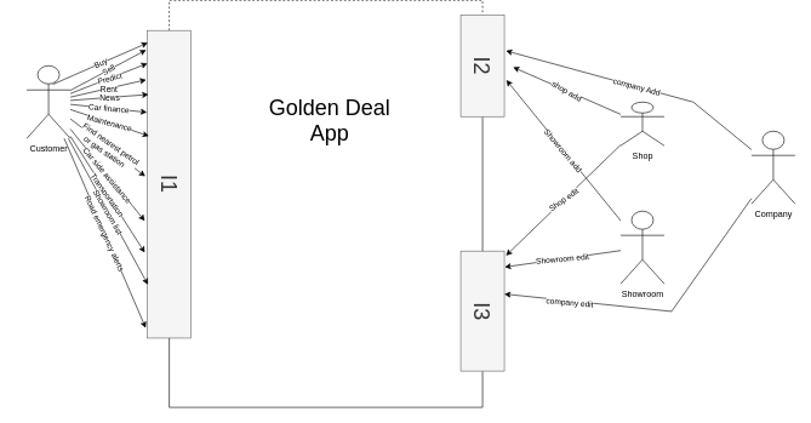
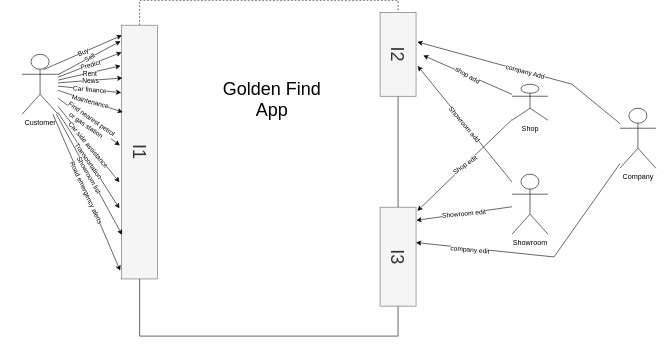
  <mxCell id="0" />
  <mxCell id="1" parent="0" />
  <mxCell id="2" style="edgeStyle=orthogonalEdgeStyle;rounded=0;orthogonalLoop=1;jettySize=auto;html=1;exitX=0;exitY=0.5;exitDx=0;exitDy=0;entryX=0;entryY=0.5;entryDx=0;entryDy=0;endArrow=none;endFill=0;dashed=1;" parent="1" source="3" target="7" edge="1"><mxGeometry relative="1" as="geometry" /></mxCell>
  <mxCell id="3" value="&lt;font style=&quot;font-size: 30px;&quot;&gt;I1&lt;/font&gt;" style="rounded=0;whiteSpace=wrap;html=1;rotation=90;fillColor=#f5f5f5;fontColor=#333333;strokeColor=#666666;" parent="1" vertex="1"><mxGeometry x="20.41" y="183.1" width="423.17" height="60" as="geometry" /></mxCell>
  <mxCell id="4" style="edgeStyle=orthogonalEdgeStyle;rounded=0;orthogonalLoop=1;jettySize=auto;html=1;exitX=1;exitY=0.5;exitDx=0;exitDy=0;entryX=1;entryY=0.5;entryDx=0;entryDy=0;endArrow=none;endFill=0;" parent="1" source="5" target="3" edge="1"><mxGeometry relative="1" as="geometry"><Array as="points"><mxPoint x="663" y="520" /><mxPoint x="232" y="520" /></Array></mxGeometry></mxCell>
  <mxCell id="5" value="&lt;font style=&quot;font-size: 30px;&quot;&gt;I3&lt;/font&gt;" style="rounded=0;whiteSpace=wrap;html=1;rotation=90;fillColor=#f5f5f5;fontColor=#333333;strokeColor=#666666;" parent="1" vertex="1"><mxGeometry x="580.5" y="357.5" width="165" height="60" as="geometry" /></mxCell>
  <mxCell id="6" style="edgeStyle=orthogonalEdgeStyle;rounded=0;orthogonalLoop=1;jettySize=auto;html=1;entryX=0;entryY=0.5;entryDx=0;entryDy=0;endArrow=none;endFill=0;" parent="1" source="7" target="5" edge="1"><mxGeometry relative="1" as="geometry" /></mxCell>
  <mxCell id="7" value="&lt;font style=&quot;font-size: 30px;&quot;&gt;I2&lt;/font&gt;" style="rounded=0;whiteSpace=wrap;html=1;rotation=90;fillColor=#f5f5f5;fontColor=#333333;strokeColor=#666666;" parent="1" vertex="1"><mxGeometry x="593" y="20" width="140" height="60" as="geometry" /></mxCell>
  <mxCell id="8" value="Customer" style="shape=umlActor;verticalLabelPosition=bottom;verticalAlign=top;html=1;outlineConnect=0;" parent="1" vertex="1"><mxGeometry x="36" y="50" width="60" height="100" as="geometry" /></mxCell>
  <mxCell id="9" value="Showroom" style="shape=umlActor;verticalLabelPosition=bottom;verticalAlign=top;html=1;outlineConnect=0;" parent="1" vertex="1"><mxGeometry x="853" y="250" width="60" height="100" as="geometry" /></mxCell>
  <mxCell id="10" value="Shop" style="shape=umlActor;verticalLabelPosition=bottom;verticalAlign=top;html=1;outlineConnect=0;" parent="1" vertex="1"><mxGeometry x="853" y="100" width="60" height="60" as="geometry" /></mxCell>
  <mxCell id="11" value="Company" style="shape=umlActor;verticalLabelPosition=bottom;verticalAlign=top;html=1;outlineConnect=0;" parent="1" vertex="1"><mxGeometry x="1033" y="140" width="60" height="100" as="geometry" /></mxCell>
- <mxCell id="12" value="&lt;font style=&quot;font-size: 30px;&quot;&gt;Golden Deal&lt;br&gt;App&lt;br&gt;&lt;/font&gt;" style="text;html=1;strokeColor=none;fillColor=none;align=center;verticalAlign=middle;whiteSpace=wrap;rounded=0;" parent="1" vertex="1"><mxGeometry x="363" y="90" width="180" height="70" as="geometry" /></mxCell>
+ <mxCell id="12" value="&lt;font style=&quot;font-size: 30px;&quot;&gt;Golden Find&lt;br&gt;App&lt;br&gt;&lt;/font&gt;" style="text;html=1;strokeColor=none;fillColor=none;align=center;verticalAlign=middle;whiteSpace=wrap;rounded=0;" parent="1" vertex="1"><mxGeometry x="363" y="90" width="180" height="70" as="geometry" /></mxCell>
  <mxCell id="13" value="" style="endArrow=classic;html=1;rounded=0;entryX=0.04;entryY=0.994;entryDx=0;entryDy=0;entryPerimeter=0;exitX=0.597;exitY=0.256;exitDx=0;exitDy=0;exitPerimeter=0;" parent="1" source="8" target="3" edge="1"><mxGeometry relative="1" as="geometry"><mxPoint x="393" y="180" as="sourcePoint" /><mxPoint x="493" y="180" as="targetPoint" /></mxGeometry></mxCell>
  <mxCell id="14" value="Buy" style="edgeLabel;resizable=0;html=1;align=center;verticalAlign=middle;rotation=-25;" parent="13" connectable="0" vertex="1"><mxGeometry relative="1" as="geometry" /></mxCell>
  <mxCell id="15" value="" style="endArrow=classic;html=1;rounded=0;entryX=0.063;entryY=1.028;entryDx=0;entryDy=0;entryPerimeter=0;" parent="1" source="8" target="3" edge="1"><mxGeometry relative="1" as="geometry"><mxPoint x="393" y="180" as="sourcePoint" /><mxPoint x="493" y="180" as="targetPoint" /></mxGeometry></mxCell>
  <mxCell id="16" value="Sell" style="edgeLabel;resizable=0;html=1;align=center;verticalAlign=middle;rotation=-30;" parent="15" connectable="0" vertex="1"><mxGeometry relative="1" as="geometry" /></mxCell>
  <mxCell id="17" value="" style="endArrow=classic;html=1;rounded=0;entryX=0.107;entryY=1;entryDx=0;entryDy=0;entryPerimeter=0;" parent="1" source="8" target="3" edge="1"><mxGeometry relative="1" as="geometry"><mxPoint x="393" y="180" as="sourcePoint" /><mxPoint x="493" y="180" as="targetPoint" /></mxGeometry></mxCell>
  <mxCell id="18" value="Predict" style="edgeLabel;resizable=0;html=1;align=center;verticalAlign=middle;rotation=-15;" parent="17" connectable="0" vertex="1"><mxGeometry relative="1" as="geometry" /></mxCell>
  <mxCell id="19" value="" style="endArrow=classic;html=1;rounded=0;entryX=0.16;entryY=1.028;entryDx=0;entryDy=0;entryPerimeter=0;" parent="1" source="8" target="3" edge="1"><mxGeometry relative="1" as="geometry"><mxPoint x="96" y="102.106" as="sourcePoint" /><mxPoint x="202.96" y="98.92" as="targetPoint" /></mxGeometry></mxCell>
  <mxCell id="20" value="Rent" style="edgeLabel;resizable=0;html=1;align=center;verticalAlign=middle;" parent="19" connectable="0" vertex="1"><mxGeometry relative="1" as="geometry" /></mxCell>
  <mxCell id="21" value="" style="endArrow=classic;html=1;rounded=0;entryX=0.208;entryY=0.978;entryDx=0;entryDy=0;entryPerimeter=0;" parent="1" source="8" target="3" edge="1"><mxGeometry relative="1" as="geometry"><mxPoint x="96" y="108.322" as="sourcePoint" /><mxPoint x="203" y="140" as="targetPoint" /></mxGeometry></mxCell>
  <mxCell id="22" value="News" style="edgeLabel;resizable=0;html=1;align=center;verticalAlign=middle;" parent="21" connectable="0" vertex="1"><mxGeometry relative="1" as="geometry" /></mxCell>
  <mxCell id="23" value="" style="endArrow=classic;html=1;rounded=0;entryX=0.266;entryY=1.011;entryDx=0;entryDy=0;entryPerimeter=0;" parent="1" source="8" target="3" edge="1"><mxGeometry relative="1" as="geometry"><mxPoint x="193" y="100" as="sourcePoint" /><mxPoint x="293" y="100" as="targetPoint" /></mxGeometry></mxCell>
  <mxCell id="24" value="Car finance" style="edgeLabel;resizable=0;html=1;align=center;verticalAlign=middle;rotation=5;" parent="23" connectable="0" vertex="1"><mxGeometry relative="1" as="geometry" /></mxCell>
  <mxCell id="25" value="" style="endArrow=classic;html=1;rounded=0;entryX=0.343;entryY=0.967;entryDx=0;entryDy=0;entryPerimeter=0;" parent="1" source="8" target="3" edge="1"><mxGeometry relative="1" as="geometry"><mxPoint x="193" y="100" as="sourcePoint" /><mxPoint x="193" y="150" as="targetPoint" /></mxGeometry></mxCell>
  <mxCell id="26" value="Maintenance" style="edgeLabel;resizable=0;html=1;align=center;verticalAlign=middle;rotation=15;" parent="25" connectable="0" vertex="1"><mxGeometry relative="1" as="geometry" /></mxCell>
  <mxCell id="27" value="" style="endArrow=classic;html=1;rounded=0;entryX=0.474;entryY=1.05;entryDx=0;entryDy=0;entryPerimeter=0;" parent="1" source="8" target="3" edge="1"><mxGeometry relative="1" as="geometry"><mxPoint x="193" y="100" as="sourcePoint" /><mxPoint x="198" y="200" as="targetPoint" /></mxGeometry></mxCell>
  <mxCell id="28" value="Find nearest petrol&lt;br&gt;or gas station&amp;nbsp;" style="edgeLabel;resizable=0;html=1;align=center;verticalAlign=middle;rotation=35;" parent="27" connectable="0" vertex="1"><mxGeometry relative="1" as="geometry" /></mxCell>
  <mxCell id="29" value="" style="endArrow=classic;html=1;rounded=0;entryX=0.619;entryY=1.061;entryDx=0;entryDy=0;entryPerimeter=0;" parent="1" source="8" target="3" edge="1"><mxGeometry relative="1" as="geometry"><mxPoint x="163" y="180" as="sourcePoint" /><mxPoint x="263" y="180" as="targetPoint" /></mxGeometry></mxCell>
  <mxCell id="30" value="Car side assistance" style="edgeLabel;resizable=0;html=1;align=center;verticalAlign=middle;rotation=50;" parent="29" connectable="0" vertex="1"><mxGeometry relative="1" as="geometry" /></mxCell>
  <mxCell id="31" value="" style="endArrow=classic;html=1;rounded=0;entryX=0.722;entryY=1.061;entryDx=0;entryDy=0;entryPerimeter=0;" parent="1" source="8" target="3" edge="1"><mxGeometry relative="1" as="geometry"><mxPoint x="163" y="180" as="sourcePoint" /><mxPoint x="263" y="180" as="targetPoint" /></mxGeometry></mxCell>
  <mxCell id="32" value="Transportation" style="edgeLabel;resizable=0;html=1;align=center;verticalAlign=middle;rotation=55;" parent="31" connectable="0" vertex="1"><mxGeometry relative="1" as="geometry" /></mxCell>
  <mxCell id="33" value="" style="endArrow=classic;html=1;rounded=0;entryX=0.826;entryY=0.989;entryDx=0;entryDy=0;entryPerimeter=0;" parent="1" source="8" target="3" edge="1"><mxGeometry relative="1" as="geometry"><mxPoint x="43" y="140" as="sourcePoint" /><mxPoint x="143" y="140" as="targetPoint" /></mxGeometry></mxCell>
  <mxCell id="34" value="Showroom list" style="edgeLabel;resizable=0;html=1;align=center;verticalAlign=middle;rotation=60;" parent="33" connectable="0" vertex="1"><mxGeometry relative="1" as="geometry" /></mxCell>
  <mxCell id="35" value="" style="endArrow=classic;html=1;rounded=0;entryX=0.967;entryY=1.039;entryDx=0;entryDy=0;entryPerimeter=0;" parent="1" source="8" target="3" edge="1"><mxGeometry relative="1" as="geometry"><mxPoint x="153" y="180" as="sourcePoint" /><mxPoint x="253" y="180" as="targetPoint" /></mxGeometry></mxCell>
  <mxCell id="36" value="Road emergency alerts" style="edgeLabel;resizable=0;html=1;align=center;verticalAlign=middle;rotation=65;" parent="35" connectable="0" vertex="1"><mxGeometry relative="1" as="geometry" /></mxCell>
  <mxCell id="37" value="" style="endArrow=classic;html=1;rounded=0;entryX=0.353;entryY=-0.036;entryDx=0;entryDy=0;entryPerimeter=0;" parent="1" source="11" target="7" edge="1"><mxGeometry relative="1" as="geometry"><mxPoint x="673" y="170" as="sourcePoint" /><mxPoint x="773" y="170" as="targetPoint" /><Array as="points"><mxPoint x="953" y="100" /></Array></mxGeometry></mxCell>
  <mxCell id="38" value="company Add" style="edgeLabel;resizable=0;html=1;align=center;verticalAlign=middle;rotation=15;" parent="37" connectable="0" vertex="1"><mxGeometry relative="1" as="geometry" /></mxCell>
  <mxCell id="39" value="" style="endArrow=classic;html=1;rounded=0;entryX=0.353;entryY=-0.036;entryDx=0;entryDy=0;entryPerimeter=0;" parent="1" source="10" edge="1"><mxGeometry relative="1" as="geometry"><mxPoint x="783" y="22" as="sourcePoint" /><mxPoint x="705" y="52" as="targetPoint" /></mxGeometry></mxCell>
  <mxCell id="40" value="shop add" style="edgeLabel;resizable=0;html=1;align=center;verticalAlign=middle;rotation=30;" parent="39" connectable="0" vertex="1"><mxGeometry relative="1" as="geometry" /></mxCell>
  <mxCell id="41" value="" style="endArrow=classic;html=1;rounded=0;entryX=0.64;entryY=-0.046;entryDx=0;entryDy=0;entryPerimeter=0;" parent="1" source="9" target="7" edge="1"><mxGeometry relative="1" as="geometry"><mxPoint x="783" y="130" as="sourcePoint" /><mxPoint x="715" y="62" as="targetPoint" /></mxGeometry></mxCell>
  <mxCell id="42" value="Showroom add" style="edgeLabel;resizable=0;html=1;align=center;verticalAlign=middle;rotation=50;" parent="41" connectable="0" vertex="1"><mxGeometry relative="1" as="geometry" /></mxCell>
  <mxCell id="43" value="" style="endArrow=classic;html=1;rounded=0;entryX=0.358;entryY=0;entryDx=0;entryDy=0;entryPerimeter=0;" parent="1" source="11" target="5" edge="1"><mxGeometry relative="1" as="geometry"><mxPoint x="643" y="180" as="sourcePoint" /><mxPoint x="743" y="180" as="targetPoint" /><Array as="points"><mxPoint x="923" y="388" /></Array></mxGeometry></mxCell>
  <mxCell id="44" value="company edit" style="edgeLabel;resizable=0;html=1;align=center;verticalAlign=middle;rotation=5;" parent="43" connectable="0" vertex="1"><mxGeometry relative="1" as="geometry"><mxPoint x="-120" y="-10" as="offset" /></mxGeometry></mxCell>
  <mxCell id="45" value="" style="endArrow=classic;html=1;rounded=0;entryX=0.133;entryY=-0.008;entryDx=0;entryDy=0;entryPerimeter=0;" parent="1" source="9" target="5" edge="1"><mxGeometry relative="1" as="geometry"><mxPoint x="863" y="273" as="sourcePoint" /><mxPoint x="706" y="80" as="targetPoint" /></mxGeometry></mxCell>
  <mxCell id="46" value="Showroom edit" style="edgeLabel;resizable=0;html=1;align=center;verticalAlign=middle;rotation=-5;" parent="45" connectable="0" vertex="1"><mxGeometry relative="1" as="geometry" /></mxCell>
  <mxCell id="47" value="" style="endArrow=classic;html=1;rounded=0;entryX=0.037;entryY=-0.038;entryDx=0;entryDy=0;entryPerimeter=0;" parent="1" source="10" target="5" edge="1"><mxGeometry relative="1" as="geometry"><mxPoint x="863" y="314" as="sourcePoint" /><mxPoint x="703" y="337" as="targetPoint" /></mxGeometry></mxCell>
  <mxCell id="48" value="Shop edit" style="edgeLabel;resizable=0;html=1;align=center;verticalAlign=middle;rotation=-35;" parent="47" connectable="0" vertex="1"><mxGeometry relative="1" as="geometry" /></mxCell>
